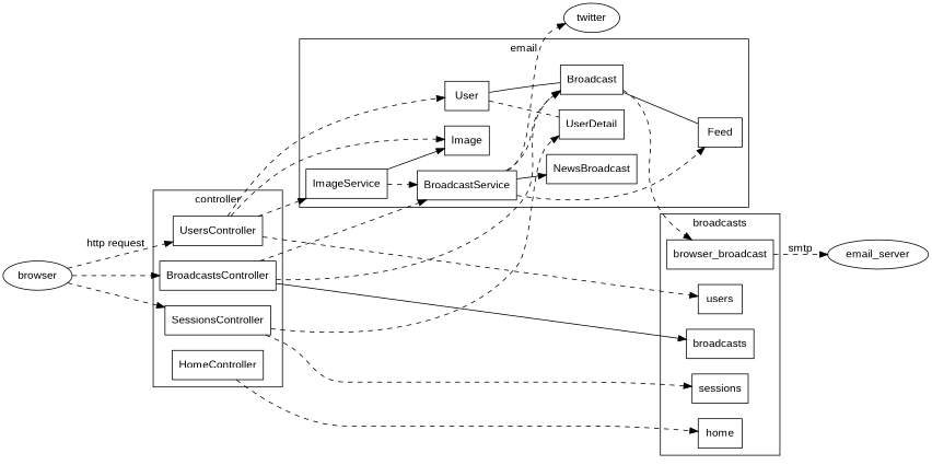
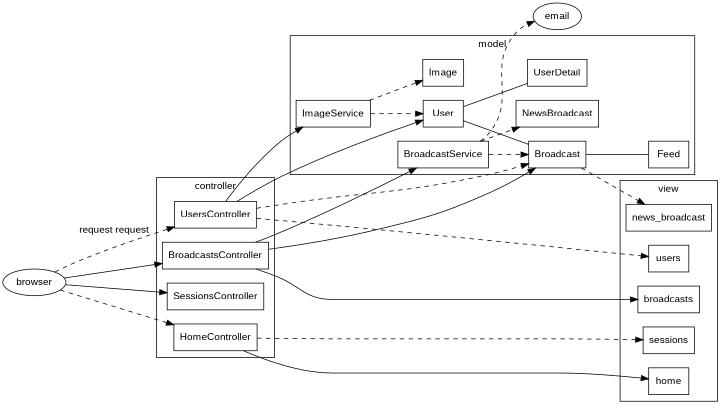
  digraph {
    fontname="Liberation Sans"
    rankdir=LR
    node [fontname="Liberation Sans" shape=record]
    edge [fontname="Liberation Sans" style=dashed]
    BroadcastsController
    UsersController
    SessionsController
    HomeController
    BroadcastService
    Broadcast
    Feed
    ImageService
    Image
    User
    UserDetail
    NewsBroadcast
    home
    broadcasts
    sessions
    users
-   news_broadcast [label=browser_broadcast]
-   twitter [shape=ellipse]
-   email_server [shape=ellipse]
+   news_broadcast
+   twitter [shape=ellipse label=email]
    browser [shape=ellipse]
    subgraph cluster_1 {
      color=black
      label=controller
      BroadcastsController
      UsersController
      SessionsController
      HomeController
    }
    subgraph cluster_2 {
      color=black
-     label=email
+     label=model
      BroadcastService
      Broadcast
      Feed
      ImageService
      Image
      User
      UserDetail
      NewsBroadcast
    }
    subgraph cluster_3 {
      color=black
-     label=broadcasts
+     label=view
      home
      broadcasts
      sessions
      users
      news_broadcast
    }
-   BroadcastsController -> BroadcastService
-   BroadcastsController -> Broadcast
+   BroadcastsController -> BroadcastService [style=solid]
+   BroadcastsController -> Broadcast [style=solid]
    BroadcastsController -> broadcasts [style=solid]
-   UsersController -> ImageService
-   UsersController -> Image
-   UsersController -> User
+   UsersController -> ImageService [style=solid]
+   UsersController -> Broadcast
+   UsersController -> User [style=solid]
    UsersController -> users
-   SessionsController -> UserDetail
-   SessionsController -> sessions
-   HomeController -> home
+   HomeController -> sessions
+   HomeController -> home [style=solid]
    BroadcastService -> Broadcast
-   BroadcastService -> Feed
-   BroadcastService -> NewsBroadcast [style=solid]
+   BroadcastService -> NewsBroadcast
    BroadcastService -> twitter
    Broadcast -> Feed [arrowhead=none style=solid]
    Broadcast -> news_broadcast
-   ImageService -> Image [style=solid]
-   ImageService -> BroadcastService
+   ImageService -> Image
+   ImageService -> User
    User -> Broadcast [arrowhead=none style=solid]
-   User -> UserDetail [arrowhead=none]
-   news_broadcast -> email_server [label=smtp]
-   browser -> BroadcastsController
-   browser -> UsersController [label="http request"]
-   browser -> SessionsController
+   User -> UserDetail [arrowhead=none style=solid]
+   browser -> BroadcastsController [style=solid]
+   browser -> UsersController [label="request request"]
+   browser -> SessionsController [style=solid]
+   browser -> HomeController
  }
